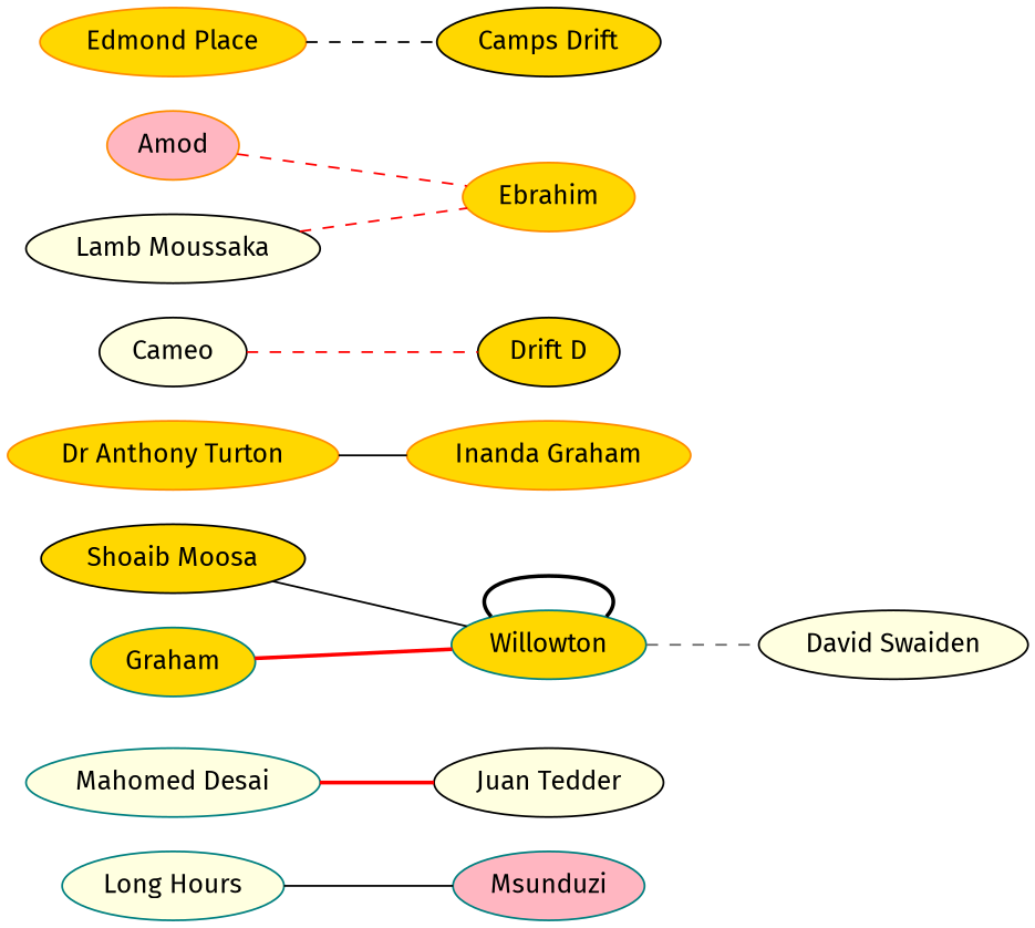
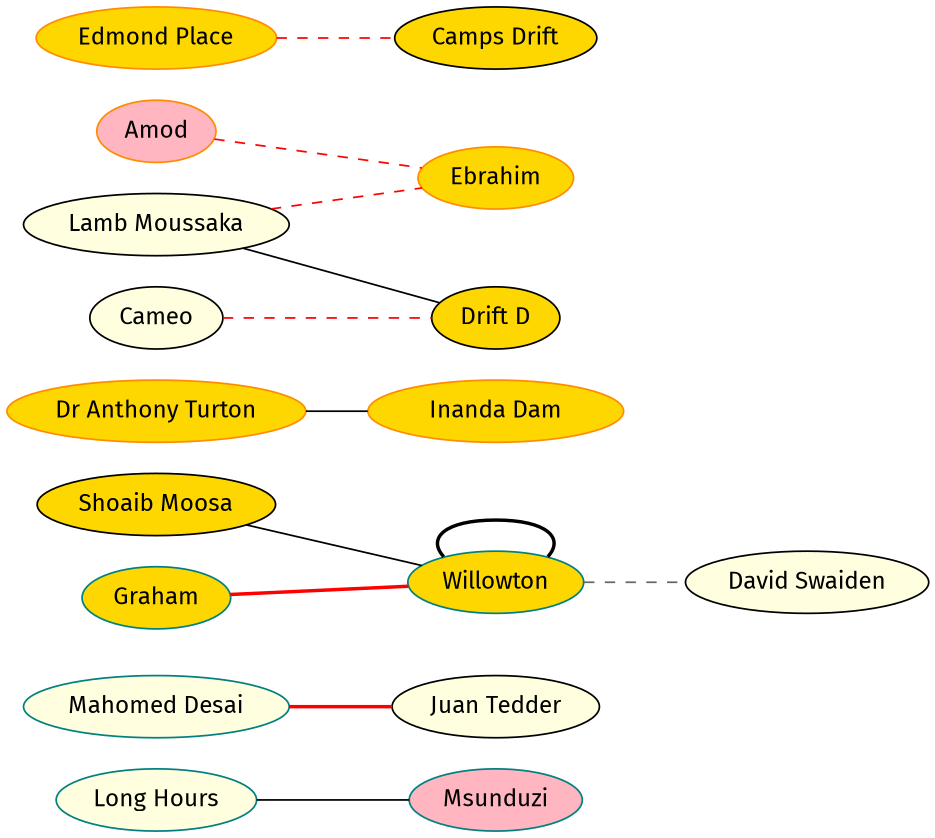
  strict graph {
    fontname="Fira Sans"
    rankdir=LR
    node [color=black fillcolor=gold fontname="Fira Sans" style=filled]
    edge [color=red fontname="Fira Sans" style=dashed]
    "Long Hours" [color=teal fillcolor=lightyellow]
    Msunduzi [color=teal fillcolor=lightpink]
    "Mahomed Desai" [color=teal fillcolor=lightyellow]
    "Juan Tedder" [fillcolor=lightyellow]
    Willowton [color=teal]
    "David Swaiden" [fillcolor=lightyellow]
    "Dr Anthony Turton" [color=darkorange]
-   "Inanda Dam" [color=darkorange label="Inanda Graham"]
+   "Inanda Dam" [color=darkorange]
    Amod [color=darkorange fillcolor=lightpink]
    Ebrahim [color=darkorange]
    "Edmond Place" [color=darkorange]
    "Camps Drift"
    "Lamb Moussaka" [fillcolor=lightyellow]
    n14 [label="Drift D"]
    Cameo [fillcolor=lightyellow]
    "Shoaib Moosa"
    Graham [color=teal]
    "Long Hours" -- Msunduzi [color=black style=solid]
    "Mahomed Desai" -- "Juan Tedder" [style=bold]
    Willowton -- Willowton [color=black style=bold]
    Willowton -- "David Swaiden" [color=gray40]
    "Dr Anthony Turton" -- "Inanda Dam" [color=black style=solid]
    Amod -- Ebrahim
-   "Edmond Place" -- "Camps Drift" [color=black]
+   "Edmond Place" -- "Camps Drift"
    "Lamb Moussaka" -- Ebrahim
+   "Lamb Moussaka" -- n14 [color=black style=solid]
    Cameo -- n14
    "Shoaib Moosa" -- Willowton [color=black style=solid]
    Graham -- Willowton [style=bold]
  }
